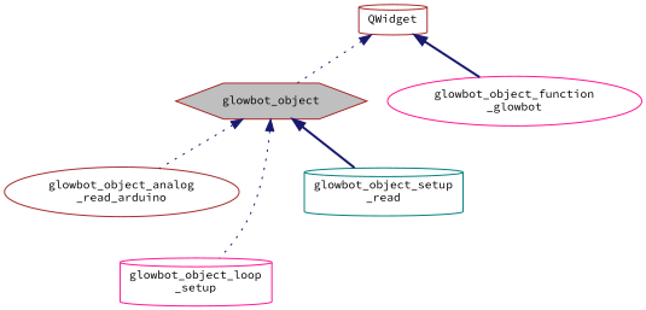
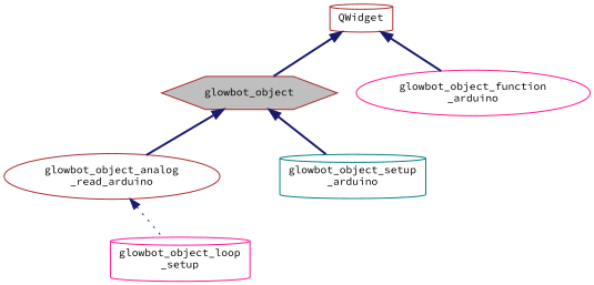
  digraph {
    fontname="Source Code Pro"
    rankdir=TB
    node [color=brown fillcolor=white fontname="Source Code Pro" fontsize=10 shape=cylinder style=filled]
    edge [color=midnightblue dir=back fontname="Source Code Pro" fontsize=10 labelfontname=Helvetica labelfontsize=10 style=dotted]
    n1 [fillcolor=grey75 fontcolor=black height=0.2 label=glowbot_object shape=hexagon width=0.4]
    n2 [height=0.2 label="glowbot_object_analog\l_read_arduino" shape=ellipse width=0.4]
    n3 [color=deeppink height=0.2 label="glowbot_object_loop\l_setup" width=0.4]
-   n4 [color=teal height=0.2 label="glowbot_object_setup\l_read" width=0.4]
-   n5 [color=deeppink height=0.2 label="glowbot_object_function\l_glowbot" shape=ellipse width=0.4]
+   n4 [color=teal height=0.2 label="glowbot_object_setup\l_arduino" width=0.4]
+   n5 [color=deeppink height=0.2 label="glowbot_object_function\l_arduino" shape=ellipse width=0.4]
    n6 [height=0.2 label=QWidget width=0.4]
-   n1 -> n2
-   n1 -> n3
+   n1 -> n2 [style=bold]
+   n2 -> n3
    n1 -> n4 [style=bold]
-   n6 -> n1
+   n6 -> n1 [style=bold]
    n6 -> n5 [style=bold]
  }
